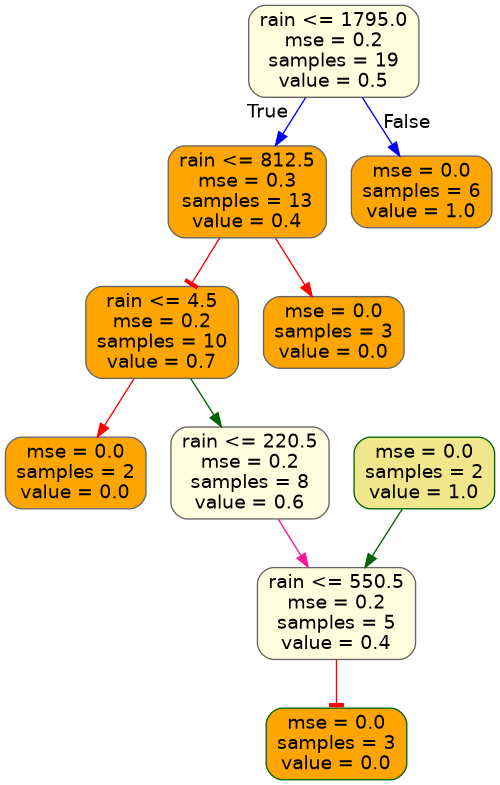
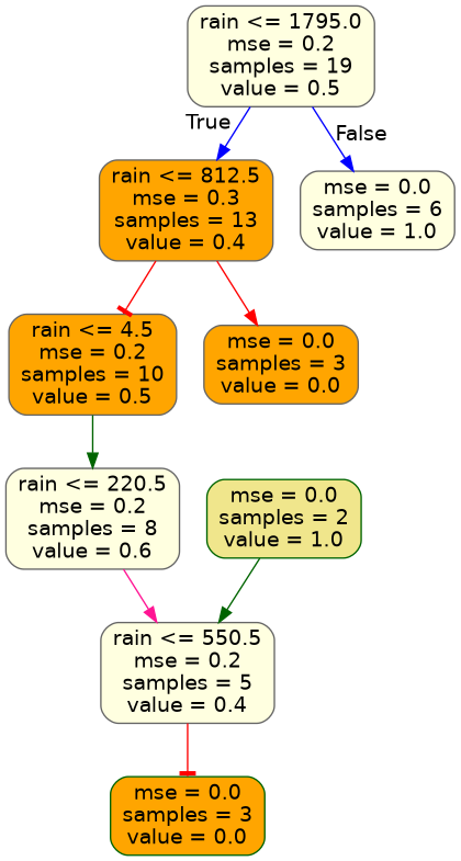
  digraph {
    node [color=gray40 fillcolor=orange fontname=helvetica shape=box style="rounded,filled"]
    edge [arrowhead=normal color=red fontname=helvetica]
    n1 [fillcolor=lightyellow label="rain <= 1795.0\nmse = 0.2\nsamples = 19\nvalue = 0.5"]
    n2 [label="rain <= 812.5\nmse = 0.3\nsamples = 13\nvalue = 0.4"]
-   n3 [label="mse = 0.0\nsamples = 6\nvalue = 1.0"]
-   n4 [label="rain <= 4.5\nmse = 0.2\nsamples = 10\nvalue = 0.7"]
+   n3 [fillcolor=lightyellow label="mse = 0.0\nsamples = 6\nvalue = 1.0"]
+   n4 [label="rain <= 4.5\nmse = 0.2\nsamples = 10\nvalue = 0.5"]
    n5 [label="mse = 0.0\nsamples = 3\nvalue = 0.0"]
-   n6 [label="mse = 0.0\nsamples = 2\nvalue = 0.0"]
    n7 [fillcolor=lightyellow label="rain <= 220.5\nmse = 0.2\nsamples = 8\nvalue = 0.6"]
    n8 [fillcolor=lightyellow label="rain <= 550.5\nmse = 0.2\nsamples = 5\nvalue = 0.4"]
    n9 [color=darkgreen label="mse = 0.0\nsamples = 3\nvalue = 0.0"]
    n10 [color=darkgreen fillcolor=khaki label="mse = 0.0\nsamples = 2\nvalue = 1.0"]
    n1 -> n2 [color=blue headlabel=True labelangle=45 labeldistance=2.5]
    n1 -> n3 [color=blue headlabel=False labelangle=-45 labeldistance=2.5]
    n2 -> n4 [arrowhead=tee]
    n2 -> n5
-   n4 -> n6
    n4 -> n7 [color=darkgreen]
    n7 -> n8 [color=deeppink]
    n8 -> n9 [arrowhead=tee]
    n10 -> n8 [color=darkgreen]
  }
